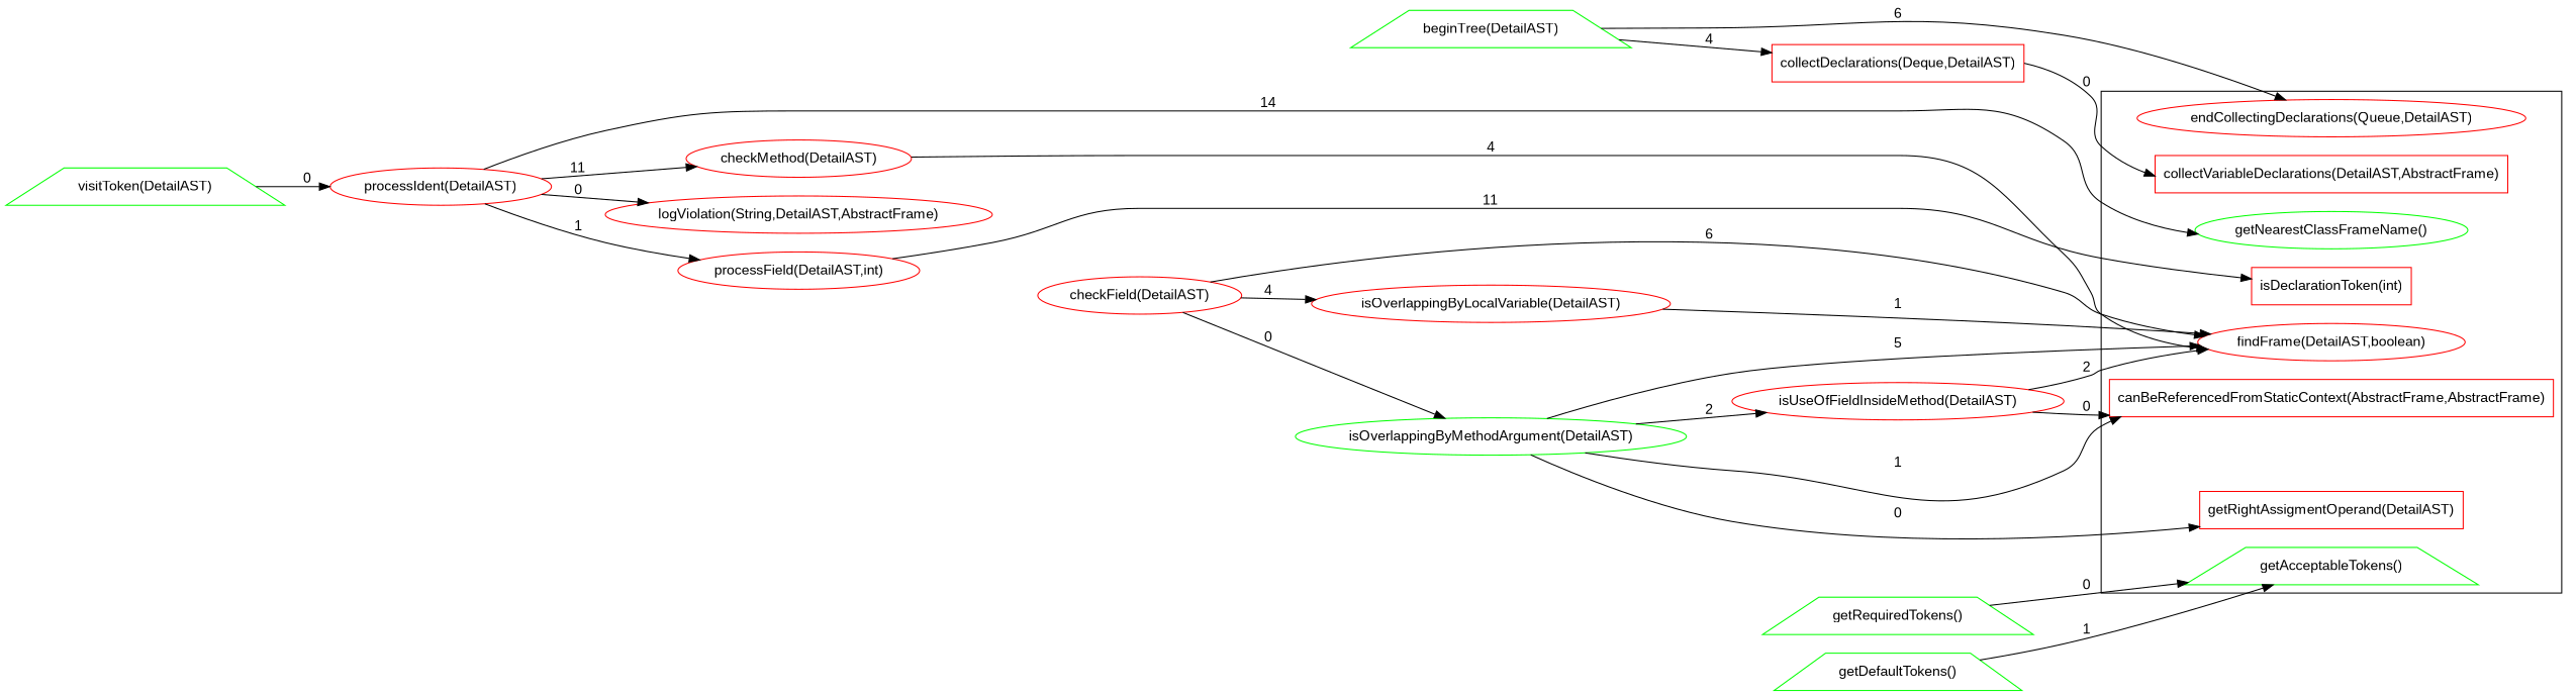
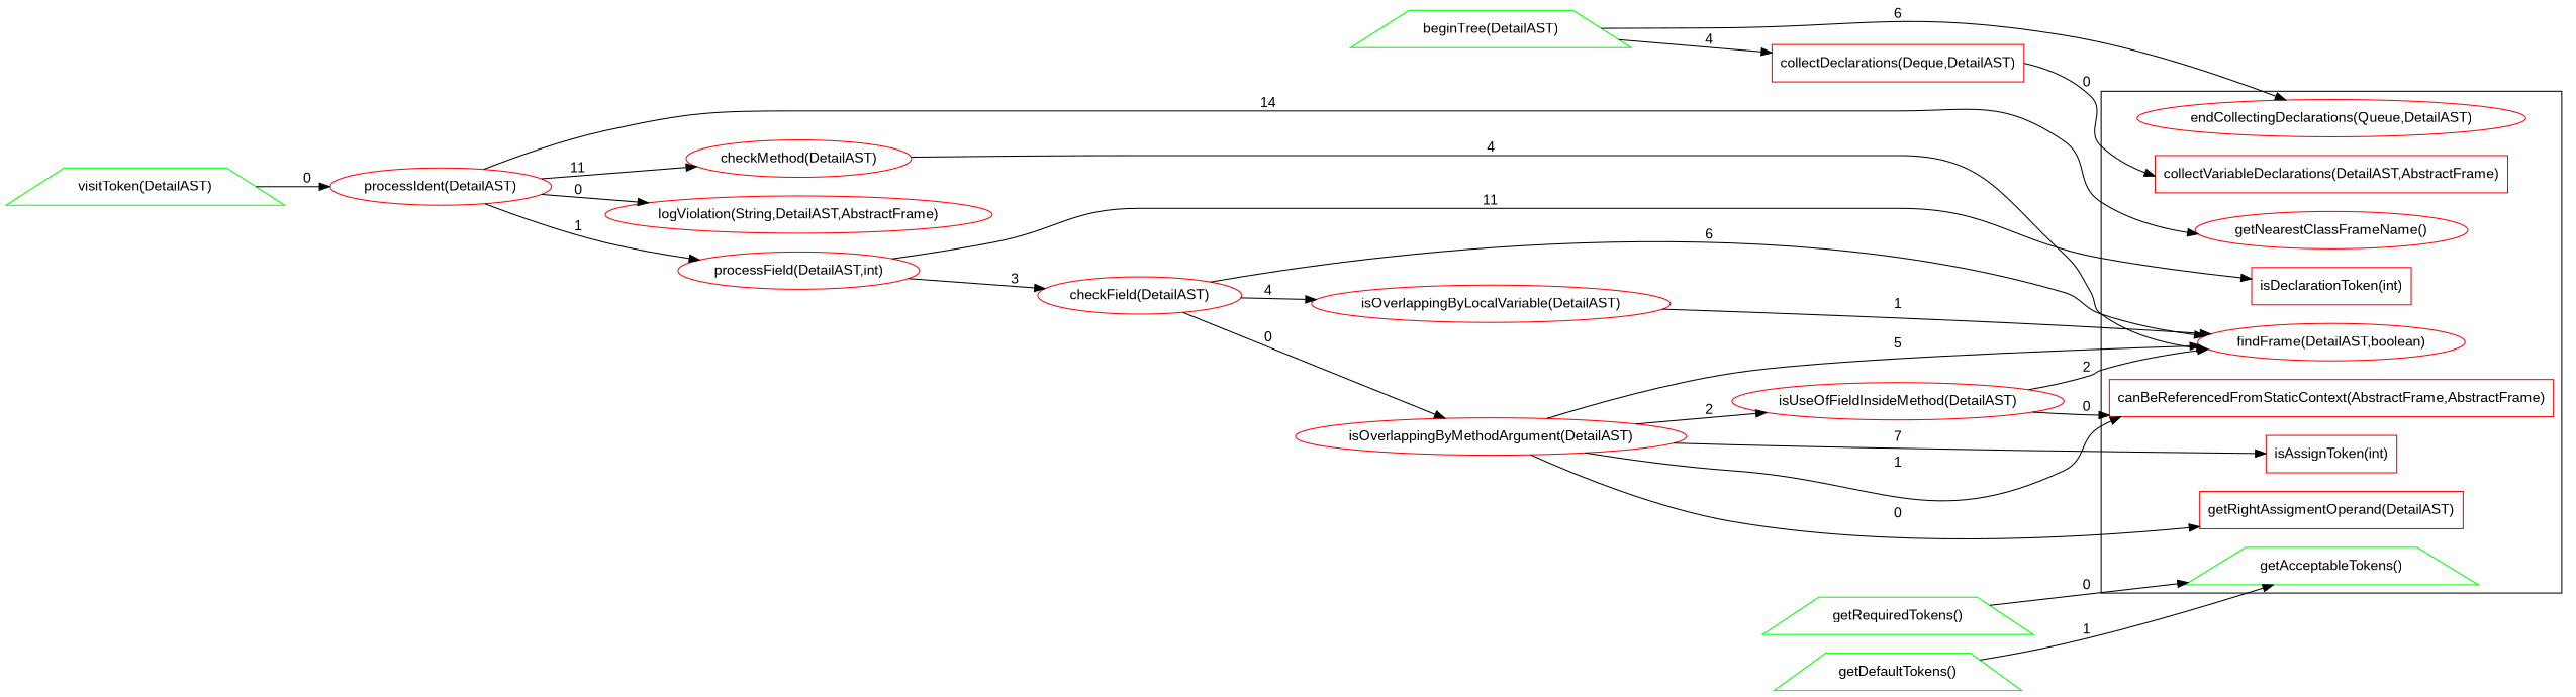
  digraph {
    fontname="Liberation Sans"
    rankdir=LR
    node [color="#ff0000ff" fontname="Liberation Sans"]
    edge [fontname="Liberation Sans"]
    "collectVariableDeclarations(DetailAST,AbstractFrame)" [shape=polygon]
    "endCollectingDeclarations(Queue,DetailAST)"
    "getRightAssigmentOperand(DetailAST)" [shape=polygon]
    "canBeReferencedFromStaticContext(AbstractFrame,AbstractFrame)" [shape=polygon]
    "findFrame(DetailAST,boolean)"
    "isDeclarationToken(int)" [shape=polygon]
-   "getNearestClassFrameName()" [color="#00ff00ff"]
+   "isAssignToken(int)" [shape=polygon]
+   "getNearestClassFrameName()"
    "getAcceptableTokens()" [color="#00ff00ff" shape=trapezium]
    "collectDeclarations(Deque,DetailAST)" [shape=polygon]
    "checkField(DetailAST)"
-   "isOverlappingByMethodArgument(DetailAST)" [color="#00ff00ff"]
+   "isOverlappingByMethodArgument(DetailAST)"
    "isOverlappingByLocalVariable(DetailAST)"
    "isUseOfFieldInsideMethod(DetailAST)"
    "checkMethod(DetailAST)"
    "getDefaultTokens()" [color="#00ff00ff" shape=trapezium]
    "getRequiredTokens()" [color="#00ff00ff" shape=trapezium]
    "beginTree(DetailAST)" [color="#00ff00ff" shape=trapezium]
    "visitToken(DetailAST)" [color="#00ff00ff" shape=trapezium]
    "processIdent(DetailAST)"
    "logViolation(String,DetailAST,AbstractFrame)"
    "processField(DetailAST,int)"
    subgraph cluster_1 {
      "collectVariableDeclarations(DetailAST,AbstractFrame)"
      "endCollectingDeclarations(Queue,DetailAST)"
      "getRightAssigmentOperand(DetailAST)"
      "canBeReferencedFromStaticContext(AbstractFrame,AbstractFrame)"
      "findFrame(DetailAST,boolean)"
      "isDeclarationToken(int)"
+     "isAssignToken(int)"
      "getNearestClassFrameName()"
      "getAcceptableTokens()"
    }
    "collectDeclarations(Deque,DetailAST)" -> "collectVariableDeclarations(DetailAST,AbstractFrame)" [label=0]
    "checkField(DetailAST)" -> "findFrame(DetailAST,boolean)" [label=6]
    "checkField(DetailAST)" -> "isOverlappingByMethodArgument(DetailAST)" [label=0]
    "checkField(DetailAST)" -> "isOverlappingByLocalVariable(DetailAST)" [label=4]
    "isOverlappingByMethodArgument(DetailAST)" -> "getRightAssigmentOperand(DetailAST)" [label=0]
    "isOverlappingByMethodArgument(DetailAST)" -> "canBeReferencedFromStaticContext(AbstractFrame,AbstractFrame)" [label=1]
    "isOverlappingByMethodArgument(DetailAST)" -> "findFrame(DetailAST,boolean)" [label=5]
+   "isOverlappingByMethodArgument(DetailAST)" -> "isAssignToken(int)" [label=7]
    "isOverlappingByMethodArgument(DetailAST)" -> "isUseOfFieldInsideMethod(DetailAST)" [label=2]
    "isOverlappingByLocalVariable(DetailAST)" -> "findFrame(DetailAST,boolean)" [label=1]
    "isUseOfFieldInsideMethod(DetailAST)" -> "canBeReferencedFromStaticContext(AbstractFrame,AbstractFrame)" [label=0]
    "isUseOfFieldInsideMethod(DetailAST)" -> "findFrame(DetailAST,boolean)" [label=2]
    "checkMethod(DetailAST)" -> "findFrame(DetailAST,boolean)" [label=4]
    "getDefaultTokens()" -> "getAcceptableTokens()" [label=1]
    "getRequiredTokens()" -> "getAcceptableTokens()" [label=0]
    "beginTree(DetailAST)" -> "endCollectingDeclarations(Queue,DetailAST)" [label=6]
    "beginTree(DetailAST)" -> "collectDeclarations(Deque,DetailAST)" [label=4]
    "visitToken(DetailAST)" -> "processIdent(DetailAST)" [label=0]
    "processIdent(DetailAST)" -> "getNearestClassFrameName()" [label=14]
    "processIdent(DetailAST)" -> "checkMethod(DetailAST)" [label=11]
    "processIdent(DetailAST)" -> "logViolation(String,DetailAST,AbstractFrame)" [label=0]
    "processIdent(DetailAST)" -> "processField(DetailAST,int)" [label=1]
    "processField(DetailAST,int)" -> "isDeclarationToken(int)" [label=11]
+   "processField(DetailAST,int)" -> "checkField(DetailAST)" [label=3]
  }
